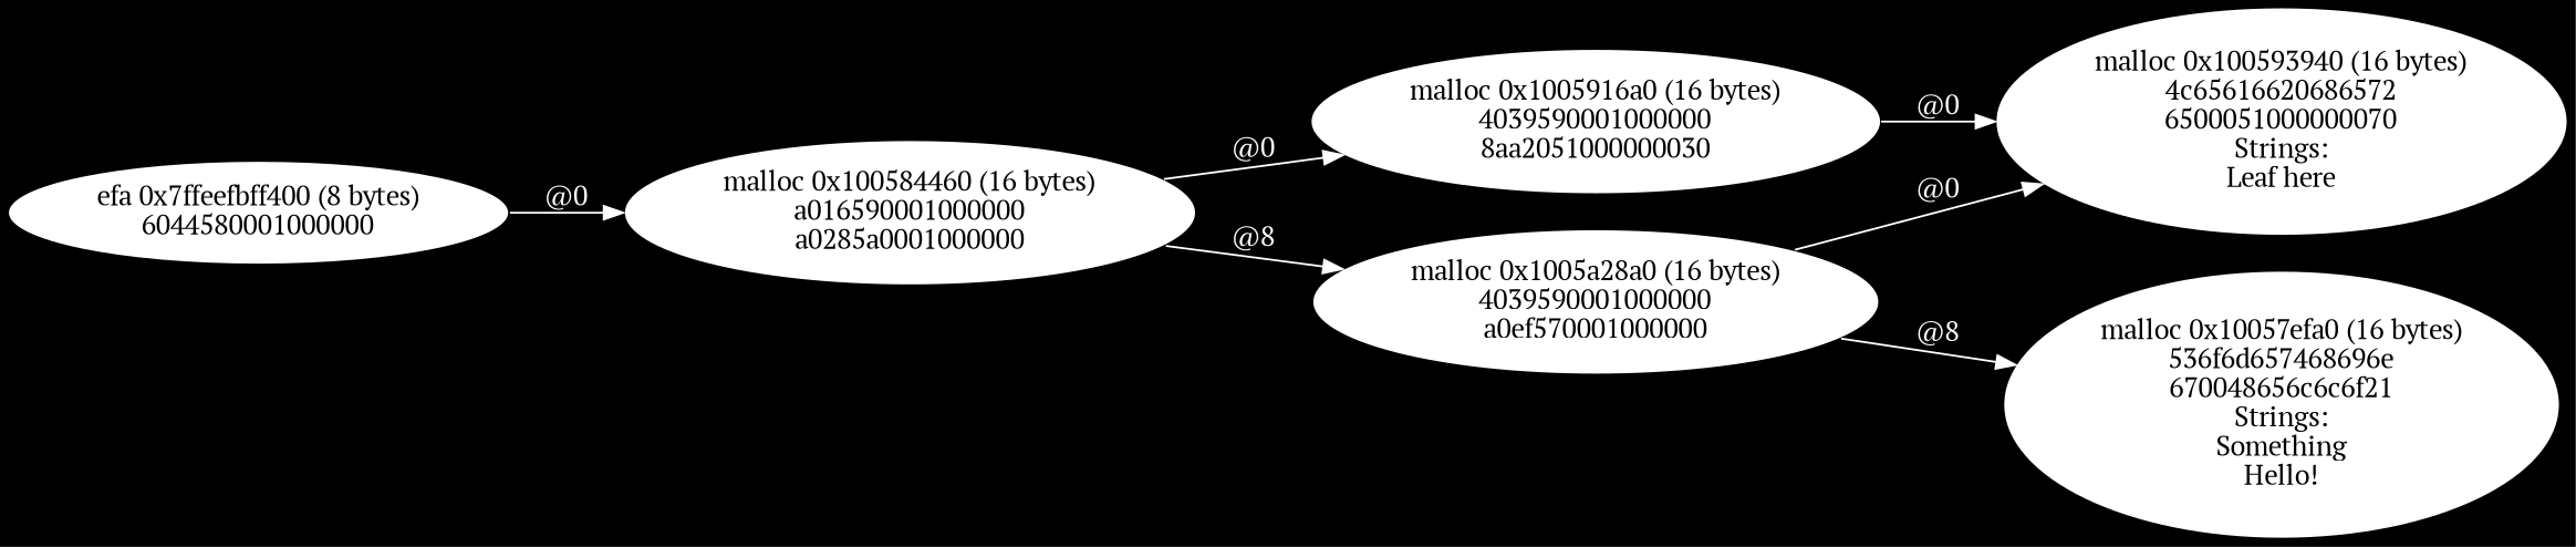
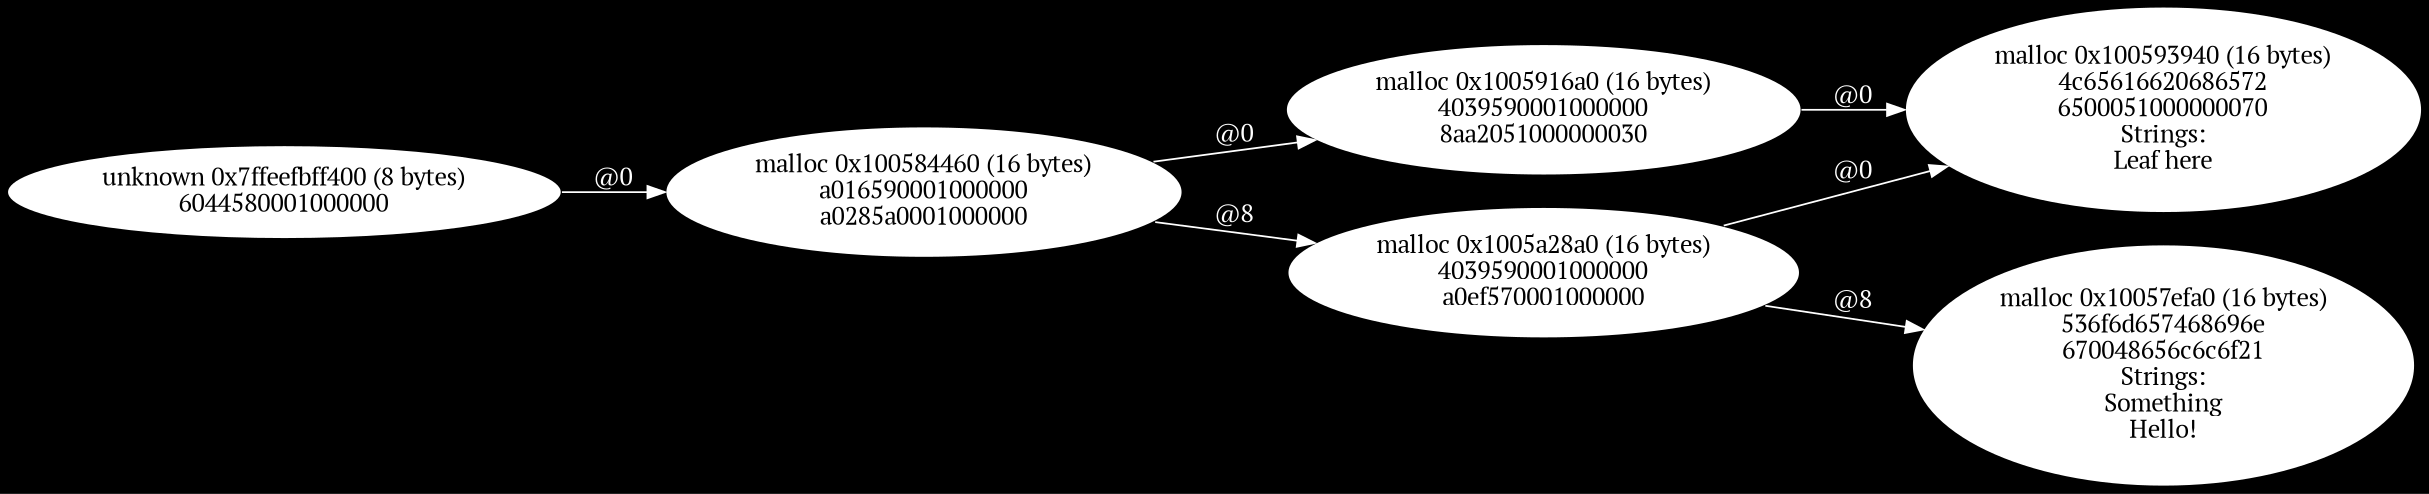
  digraph {
    bgcolor=black
    rankdir=LR
    fontname="PT Serif"
    node [fillcolor=white style=filled fontname="PT Serif"]
    edge [color=white fontcolor=white fontname="PT Serif"]
    n1 [label="malloc 0x100584460 (16 bytes)\na016590001000000\na0285a0001000000"]
    n2 [label="malloc 0x1005916a0 (16 bytes)\n4039590001000000\n8aa2051000000030"]
    n3 [label="malloc 0x1005a28a0 (16 bytes)\n4039590001000000\na0ef570001000000"]
    n4 [label="malloc 0x100593940 (16 bytes)\n4c65616620686572\n6500051000000070\nStrings:\nLeaf here"]
    n5 [label="malloc 0x10057efa0 (16 bytes)\n536f6d657468696e\n670048656c6c6f21\nStrings:\nSomething\nHello!"]
-   n6 [label="efa 0x7ffeefbff400 (8 bytes)\n6044580001000000"]
+   n6 [label="unknown 0x7ffeefbff400 (8 bytes)\n6044580001000000"]
    n1 -> n2 [label="@0"]
    n1 -> n3 [label="@8"]
    n2 -> n4 [label="@0"]
    n3 -> n4 [label="@0"]
    n3 -> n5 [label="@8"]
    n6 -> n1 [label="@0"]
  }
